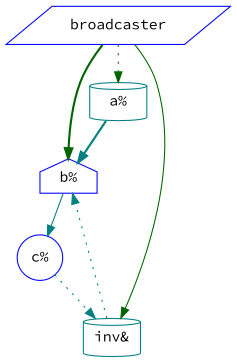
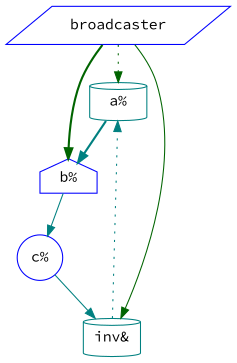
  digraph {
    fontname="Source Code Pro"
    node [color=blue fontname="Source Code Pro" shape=cylinder]
    edge [color=teal fontname="Source Code Pro" style=solid]
    broadcaster [shape=parallelogram]
    "a%" [color=teal]
    "b%" [shape=house]
    "inv&" [color=teal]
    "c%" [shape=circle]
    broadcaster -> "a%" [color=darkgreen style=dotted]
    broadcaster -> "b%" [color=darkgreen style=bold]
    broadcaster -> "inv&" [color=darkgreen]
    "a%" -> "b%" [style=bold]
    "b%" -> "c%"
-   "inv&" -> "b%" [style=dotted]
-   "c%" -> "inv&" [style=dotted]
+   "inv&" -> "a%" [style=dotted]
+   "c%" -> "inv&"
  }
